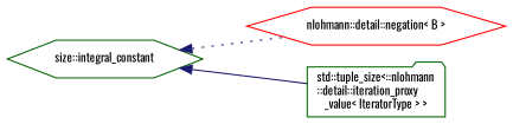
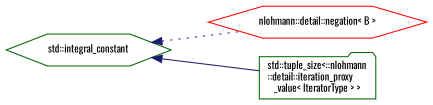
  digraph {
    rankdir=LR
    fontname=Oswald
    node [color=darkgreen fillcolor=white fontname=Oswald fontsize=10 shape=hexagon style=filled]
    edge [color=midnightblue dir=back fontname=Oswald fontsize=10 labelfontname=Helvetica labelfontsize=10]
-   n1 [height=0.2 label="size::integral_constant" width=0.4]
+   n1 [height=0.2 label="std::integral_constant" width=0.4]
    n2 [color=red height=0.2 label="nlohmann::detail::negation\< B \>" width=0.4]
    n3 [height=0.2 label="std::tuple_size\<::nlohmann\l::detail::iteration_proxy\l_value\< IteratorType \> \>" shape=folder width=0.4]
    n1 -> n2 [style=dotted]
    n1 -> n3 [style=solid]
  }
